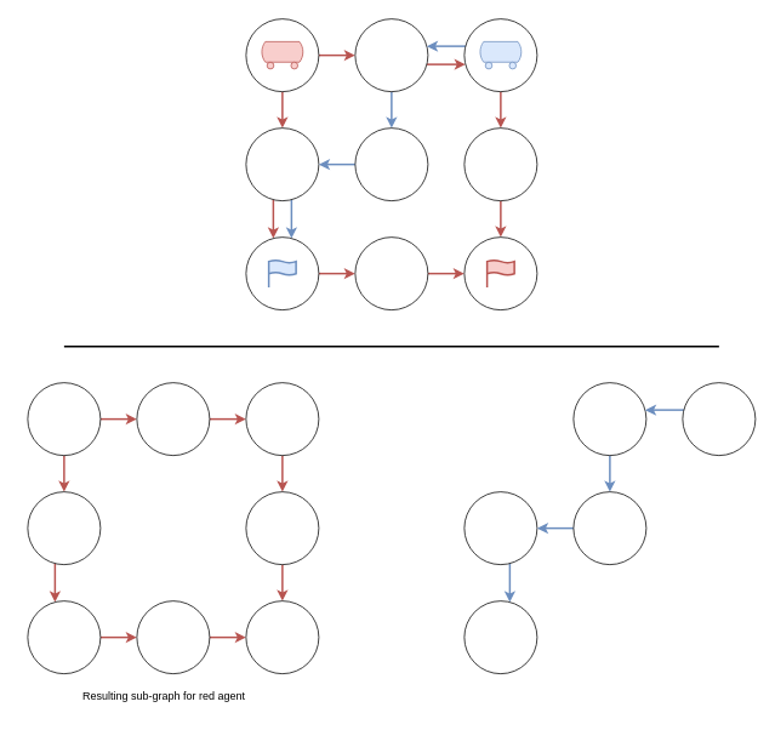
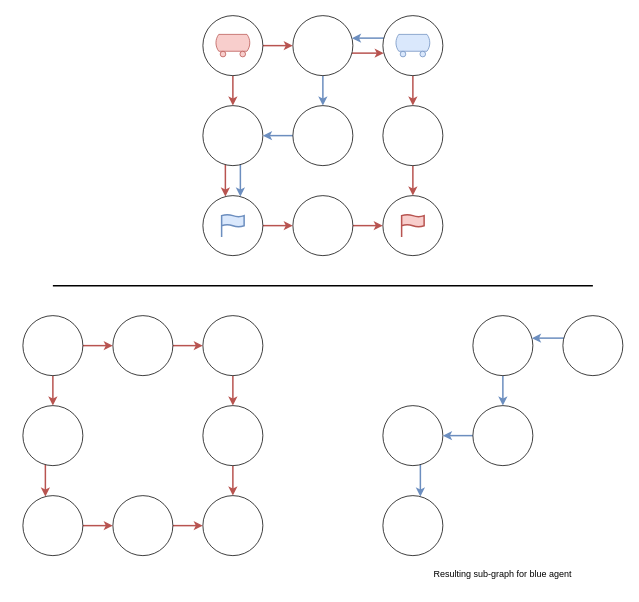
  <mxCell id="0" />
  <mxCell id="1" parent="0" />
  <mxCell id="2" value="" style="edgeStyle=orthogonalEdgeStyle;rounded=0;orthogonalLoop=1;jettySize=auto;html=1;strokeWidth=2;fillColor=#f8cecc;strokeColor=#b85450;" parent="1" source="4" target="7" edge="1"><mxGeometry relative="1" as="geometry" /></mxCell>
  <mxCell id="3" value="" style="edgeStyle=orthogonalEdgeStyle;rounded=0;orthogonalLoop=1;jettySize=auto;html=1;strokeWidth=2;fillColor=#f8cecc;strokeColor=#b85450;" parent="1" source="4" target="12" edge="1"><mxGeometry relative="1" as="geometry" /></mxCell>
  <mxCell id="4" value="" style="ellipse;whiteSpace=wrap;html=1;aspect=fixed;" parent="1" vertex="1"><mxGeometry x="270" y="20" width="80" height="80" as="geometry" /></mxCell>
  <mxCell id="5" value="" style="edgeStyle=orthogonalEdgeStyle;rounded=0;orthogonalLoop=1;jettySize=auto;html=1;strokeWidth=2;fillColor=#f8cecc;strokeColor=#b85450;" parent="1" source="7" target="9" edge="1"><mxGeometry relative="1" as="geometry"><Array as="points"><mxPoint x="300" y="240" /><mxPoint x="300" y="240" /></Array></mxGeometry></mxCell>
  <mxCell id="6" value="" style="edgeStyle=orthogonalEdgeStyle;rounded=0;orthogonalLoop=1;jettySize=auto;html=1;strokeWidth=2;fillColor=#dae8fc;strokeColor=#6c8ebf;" parent="1" source="7" target="9" edge="1"><mxGeometry relative="1" as="geometry"><Array as="points"><mxPoint x="320" y="240" /><mxPoint x="320" y="240" /></Array></mxGeometry></mxCell>
  <mxCell id="7" value="" style="ellipse;whiteSpace=wrap;html=1;aspect=fixed;" parent="1" vertex="1"><mxGeometry x="270" y="140" width="80" height="80" as="geometry" /></mxCell>
  <mxCell id="8" value="" style="edgeStyle=orthogonalEdgeStyle;rounded=0;orthogonalLoop=1;jettySize=auto;html=1;strokeWidth=2;fillColor=#f8cecc;strokeColor=#b85450;" parent="1" source="9" target="16" edge="1"><mxGeometry relative="1" as="geometry" /></mxCell>
  <mxCell id="9" value="" style="ellipse;whiteSpace=wrap;html=1;aspect=fixed;" parent="1" vertex="1"><mxGeometry x="270" y="260" width="80" height="80" as="geometry" /></mxCell>
  <mxCell id="10" value="" style="edgeStyle=orthogonalEdgeStyle;rounded=0;orthogonalLoop=1;jettySize=auto;html=1;strokeWidth=2;fillColor=#f8cecc;strokeColor=#b85450;" parent="1" source="12" target="19" edge="1"><mxGeometry relative="1" as="geometry"><Array as="points"><mxPoint x="490" y="70" /><mxPoint x="490" y="70" /></Array></mxGeometry></mxCell>
  <mxCell id="11" value="" style="edgeStyle=orthogonalEdgeStyle;rounded=0;orthogonalLoop=1;jettySize=auto;html=1;strokeWidth=2;fillColor=#dae8fc;strokeColor=#6c8ebf;" parent="1" source="12" target="14" edge="1"><mxGeometry relative="1" as="geometry" /></mxCell>
  <mxCell id="12" value="" style="ellipse;whiteSpace=wrap;html=1;aspect=fixed;" parent="1" vertex="1"><mxGeometry x="390" y="20" width="80" height="80" as="geometry" /></mxCell>
  <mxCell id="13" value="" style="edgeStyle=orthogonalEdgeStyle;rounded=0;orthogonalLoop=1;jettySize=auto;html=1;strokeWidth=2;fillColor=#dae8fc;strokeColor=#6c8ebf;" parent="1" source="14" target="7" edge="1"><mxGeometry relative="1" as="geometry" /></mxCell>
  <mxCell id="14" value="" style="ellipse;whiteSpace=wrap;html=1;aspect=fixed;" parent="1" vertex="1"><mxGeometry x="390" y="140" width="80" height="80" as="geometry" /></mxCell>
  <mxCell id="15" value="" style="edgeStyle=orthogonalEdgeStyle;rounded=0;orthogonalLoop=1;jettySize=auto;html=1;strokeWidth=2;fillColor=#f8cecc;strokeColor=#b85450;" parent="1" source="16" target="22" edge="1"><mxGeometry relative="1" as="geometry" /></mxCell>
  <mxCell id="16" value="" style="ellipse;whiteSpace=wrap;html=1;aspect=fixed;" parent="1" vertex="1"><mxGeometry x="390" y="260" width="80" height="80" as="geometry" /></mxCell>
  <mxCell id="17" value="" style="edgeStyle=orthogonalEdgeStyle;rounded=0;orthogonalLoop=1;jettySize=auto;html=1;strokeWidth=2;fillColor=#f8cecc;strokeColor=#b85450;" parent="1" source="19" target="21" edge="1"><mxGeometry relative="1" as="geometry" /></mxCell>
  <mxCell id="18" value="" style="edgeStyle=orthogonalEdgeStyle;rounded=0;orthogonalLoop=1;jettySize=auto;html=1;strokeWidth=2;fillColor=#dae8fc;strokeColor=#6c8ebf;" parent="1" source="19" target="12" edge="1"><mxGeometry relative="1" as="geometry"><Array as="points"><mxPoint x="490" y="50" /><mxPoint x="490" y="50" /></Array></mxGeometry></mxCell>
  <mxCell id="19" value="" style="ellipse;whiteSpace=wrap;html=1;aspect=fixed;" parent="1" vertex="1"><mxGeometry x="510" y="20" width="80" height="80" as="geometry" /></mxCell>
  <mxCell id="20" value="" style="edgeStyle=orthogonalEdgeStyle;rounded=0;orthogonalLoop=1;jettySize=auto;html=1;strokeWidth=2;fillColor=#f8cecc;strokeColor=#b85450;" parent="1" source="21" target="22" edge="1"><mxGeometry relative="1" as="geometry" /></mxCell>
  <mxCell id="21" value="" style="ellipse;whiteSpace=wrap;html=1;aspect=fixed;" parent="1" vertex="1"><mxGeometry x="510" y="140" width="80" height="80" as="geometry" /></mxCell>
  <mxCell id="22" value="" style="ellipse;whiteSpace=wrap;html=1;aspect=fixed;" parent="1" vertex="1"><mxGeometry x="510" y="260" width="80" height="80" as="geometry" /></mxCell>
  <mxCell id="23" value="" style="edgeStyle=orthogonalEdgeStyle;rounded=0;orthogonalLoop=1;jettySize=auto;html=1;strokeWidth=2;fillColor=#f8cecc;strokeColor=#b85450;" parent="1" source="25" target="27" edge="1"><mxGeometry relative="1" as="geometry" /></mxCell>
  <mxCell id="24" value="" style="edgeStyle=orthogonalEdgeStyle;rounded=0;orthogonalLoop=1;jettySize=auto;html=1;strokeWidth=2;fillColor=#f8cecc;strokeColor=#b85450;" parent="1" source="25" target="31" edge="1"><mxGeometry relative="1" as="geometry" /></mxCell>
  <mxCell id="25" value="" style="ellipse;whiteSpace=wrap;html=1;aspect=fixed;" parent="1" vertex="1"><mxGeometry x="30" y="420" width="80" height="80" as="geometry" /></mxCell>
  <mxCell id="26" value="" style="edgeStyle=orthogonalEdgeStyle;rounded=0;orthogonalLoop=1;jettySize=auto;html=1;strokeWidth=2;fillColor=#f8cecc;strokeColor=#b85450;" parent="1" source="27" target="29" edge="1"><mxGeometry relative="1" as="geometry"><Array as="points"><mxPoint x="60" y="640" /><mxPoint x="60" y="640" /></Array></mxGeometry></mxCell>
  <mxCell id="27" value="" style="ellipse;whiteSpace=wrap;html=1;aspect=fixed;" parent="1" vertex="1"><mxGeometry x="30" y="540" width="80" height="80" as="geometry" /></mxCell>
  <mxCell id="28" value="" style="edgeStyle=orthogonalEdgeStyle;rounded=0;orthogonalLoop=1;jettySize=auto;html=1;strokeWidth=2;fillColor=#f8cecc;strokeColor=#b85450;" parent="1" source="29" target="33" edge="1"><mxGeometry relative="1" as="geometry" /></mxCell>
  <mxCell id="29" value="" style="ellipse;whiteSpace=wrap;html=1;aspect=fixed;" parent="1" vertex="1"><mxGeometry x="30" y="660" width="80" height="80" as="geometry" /></mxCell>
  <mxCell id="30" value="" style="edgeStyle=orthogonalEdgeStyle;rounded=0;orthogonalLoop=1;jettySize=auto;html=1;strokeWidth=2;fillColor=#f8cecc;strokeColor=#b85450;" parent="1" source="31" target="35" edge="1"><mxGeometry relative="1" as="geometry"><Array as="points"><mxPoint x="250" y="460" /><mxPoint x="250" y="460" /></Array></mxGeometry></mxCell>
  <mxCell id="31" value="" style="ellipse;whiteSpace=wrap;html=1;aspect=fixed;" parent="1" vertex="1"><mxGeometry x="150" y="420" width="80" height="80" as="geometry" /></mxCell>
  <mxCell id="32" value="" style="edgeStyle=orthogonalEdgeStyle;rounded=0;orthogonalLoop=1;jettySize=auto;html=1;strokeWidth=2;fillColor=#f8cecc;strokeColor=#b85450;" parent="1" source="33" target="38" edge="1"><mxGeometry relative="1" as="geometry" /></mxCell>
  <mxCell id="33" value="" style="ellipse;whiteSpace=wrap;html=1;aspect=fixed;" parent="1" vertex="1"><mxGeometry x="150" y="660" width="80" height="80" as="geometry" /></mxCell>
  <mxCell id="34" value="" style="edgeStyle=orthogonalEdgeStyle;rounded=0;orthogonalLoop=1;jettySize=auto;html=1;strokeWidth=2;fillColor=#f8cecc;strokeColor=#b85450;" parent="1" source="35" target="37" edge="1"><mxGeometry relative="1" as="geometry" /></mxCell>
  <mxCell id="35" value="" style="ellipse;whiteSpace=wrap;html=1;aspect=fixed;" parent="1" vertex="1"><mxGeometry x="270" y="420" width="80" height="80" as="geometry" /></mxCell>
  <mxCell id="36" value="" style="edgeStyle=orthogonalEdgeStyle;rounded=0;orthogonalLoop=1;jettySize=auto;html=1;strokeWidth=2;fillColor=#f8cecc;strokeColor=#b85450;" parent="1" source="37" target="38" edge="1"><mxGeometry relative="1" as="geometry" /></mxCell>
  <mxCell id="37" value="" style="ellipse;whiteSpace=wrap;html=1;aspect=fixed;" parent="1" vertex="1"><mxGeometry x="270" y="540" width="80" height="80" as="geometry" /></mxCell>
  <mxCell id="38" value="" style="ellipse;whiteSpace=wrap;html=1;aspect=fixed;" parent="1" vertex="1"><mxGeometry x="270" y="660" width="80" height="80" as="geometry" /></mxCell>
  <mxCell id="39" value="" style="edgeStyle=orthogonalEdgeStyle;rounded=0;orthogonalLoop=1;jettySize=auto;html=1;strokeWidth=2;fillColor=#dae8fc;strokeColor=#6c8ebf;" parent="1" source="40" target="41" edge="1"><mxGeometry relative="1" as="geometry"><Array as="points"><mxPoint x="560" y="640" /><mxPoint x="560" y="640" /></Array></mxGeometry></mxCell>
  <mxCell id="40" value="" style="ellipse;whiteSpace=wrap;html=1;aspect=fixed;" parent="1" vertex="1"><mxGeometry x="510" y="540" width="80" height="80" as="geometry" /></mxCell>
  <mxCell id="41" value="" style="ellipse;whiteSpace=wrap;html=1;aspect=fixed;" parent="1" vertex="1"><mxGeometry x="510" y="660" width="80" height="80" as="geometry" /></mxCell>
  <mxCell id="42" value="" style="edgeStyle=orthogonalEdgeStyle;rounded=0;orthogonalLoop=1;jettySize=auto;html=1;strokeWidth=2;fillColor=#dae8fc;strokeColor=#6c8ebf;" parent="1" source="43" target="45" edge="1"><mxGeometry relative="1" as="geometry" /></mxCell>
  <mxCell id="43" value="" style="ellipse;whiteSpace=wrap;html=1;aspect=fixed;" parent="1" vertex="1"><mxGeometry x="630" y="420" width="80" height="80" as="geometry" /></mxCell>
  <mxCell id="44" value="" style="edgeStyle=orthogonalEdgeStyle;rounded=0;orthogonalLoop=1;jettySize=auto;html=1;strokeWidth=2;fillColor=#dae8fc;strokeColor=#6c8ebf;" parent="1" source="45" target="40" edge="1"><mxGeometry relative="1" as="geometry" /></mxCell>
  <mxCell id="45" value="" style="ellipse;whiteSpace=wrap;html=1;aspect=fixed;" parent="1" vertex="1"><mxGeometry x="630" y="540" width="80" height="80" as="geometry" /></mxCell>
  <mxCell id="46" value="" style="edgeStyle=orthogonalEdgeStyle;rounded=0;orthogonalLoop=1;jettySize=auto;html=1;strokeWidth=2;fillColor=#dae8fc;strokeColor=#6c8ebf;" parent="1" source="47" target="43" edge="1"><mxGeometry relative="1" as="geometry"><Array as="points"><mxPoint x="730" y="450" /><mxPoint x="730" y="450" /></Array></mxGeometry></mxCell>
  <mxCell id="47" value="" style="ellipse;whiteSpace=wrap;html=1;aspect=fixed;" parent="1" vertex="1"><mxGeometry x="750" y="420" width="80" height="80" as="geometry" /></mxCell>
  <mxCell id="48" value="" style="endArrow=none;html=1;rounded=0;strokeWidth=2;" parent="1" edge="1"><mxGeometry width="50" height="50" relative="1" as="geometry"><mxPoint x="70" y="380" as="sourcePoint" /><mxPoint x="790" y="380" as="targetPoint" /></mxGeometry></mxCell>
  <mxCell id="49" value="" style="verticalLabelPosition=bottom;outlineConnect=0;align=center;dashed=0;html=1;verticalAlign=top;shape=mxgraph.pid.misc.tank_car,_tank_wagon;fillColor=#f8cecc;strokeColor=#b85450;" parent="1" vertex="1"><mxGeometry x="286.18" y="45" width="47.63" height="30" as="geometry" /></mxCell>
  <mxCell id="50" value="" style="verticalLabelPosition=bottom;outlineConnect=0;align=center;dashed=0;html=1;verticalAlign=top;shape=mxgraph.pid.misc.tank_car,_tank_wagon;fillColor=#dae8fc;strokeColor=#6c8ebf;" parent="1" vertex="1"><mxGeometry x="526.19" y="45" width="47.63" height="30" as="geometry" /></mxCell>
  <mxCell id="51" value="" style="html=1;verticalLabelPosition=bottom;align=center;labelBackgroundColor=#ffffff;verticalAlign=top;strokeWidth=2;strokeColor=#6c8ebf;shadow=0;dashed=0;shape=mxgraph.ios7.icons.flag;fillColor=#dae8fc;" parent="1" vertex="1"><mxGeometry x="295" y="285" width="30" height="30" as="geometry" /></mxCell>
  <mxCell id="52" value="" style="html=1;verticalLabelPosition=bottom;align=center;labelBackgroundColor=#ffffff;verticalAlign=top;strokeWidth=2;strokeColor=#b85450;shadow=0;dashed=0;shape=mxgraph.ios7.icons.flag;fillColor=#f8cecc;" parent="1" vertex="1"><mxGeometry x="535" y="285" width="30" height="30" as="geometry" /></mxCell>
- <mxCell id="53" value="Resulting sub-graph for red agent" style="text;html=1;strokeColor=none;fillColor=none;align=center;verticalAlign=middle;whiteSpace=wrap;rounded=0;" parent="1" vertex="1"><mxGeometry x="20" y="750" width="320" height="30" as="geometry" /></mxCell>
+ <mxCell id="54" value="Resulting sub-graph for blue agent" style="text;html=1;strokeColor=none;fillColor=none;align=center;verticalAlign=middle;whiteSpace=wrap;rounded=0;" parent="1" vertex="1"><mxGeometry x="510" y="750" width="320" height="30" as="geometry" /></mxCell>
